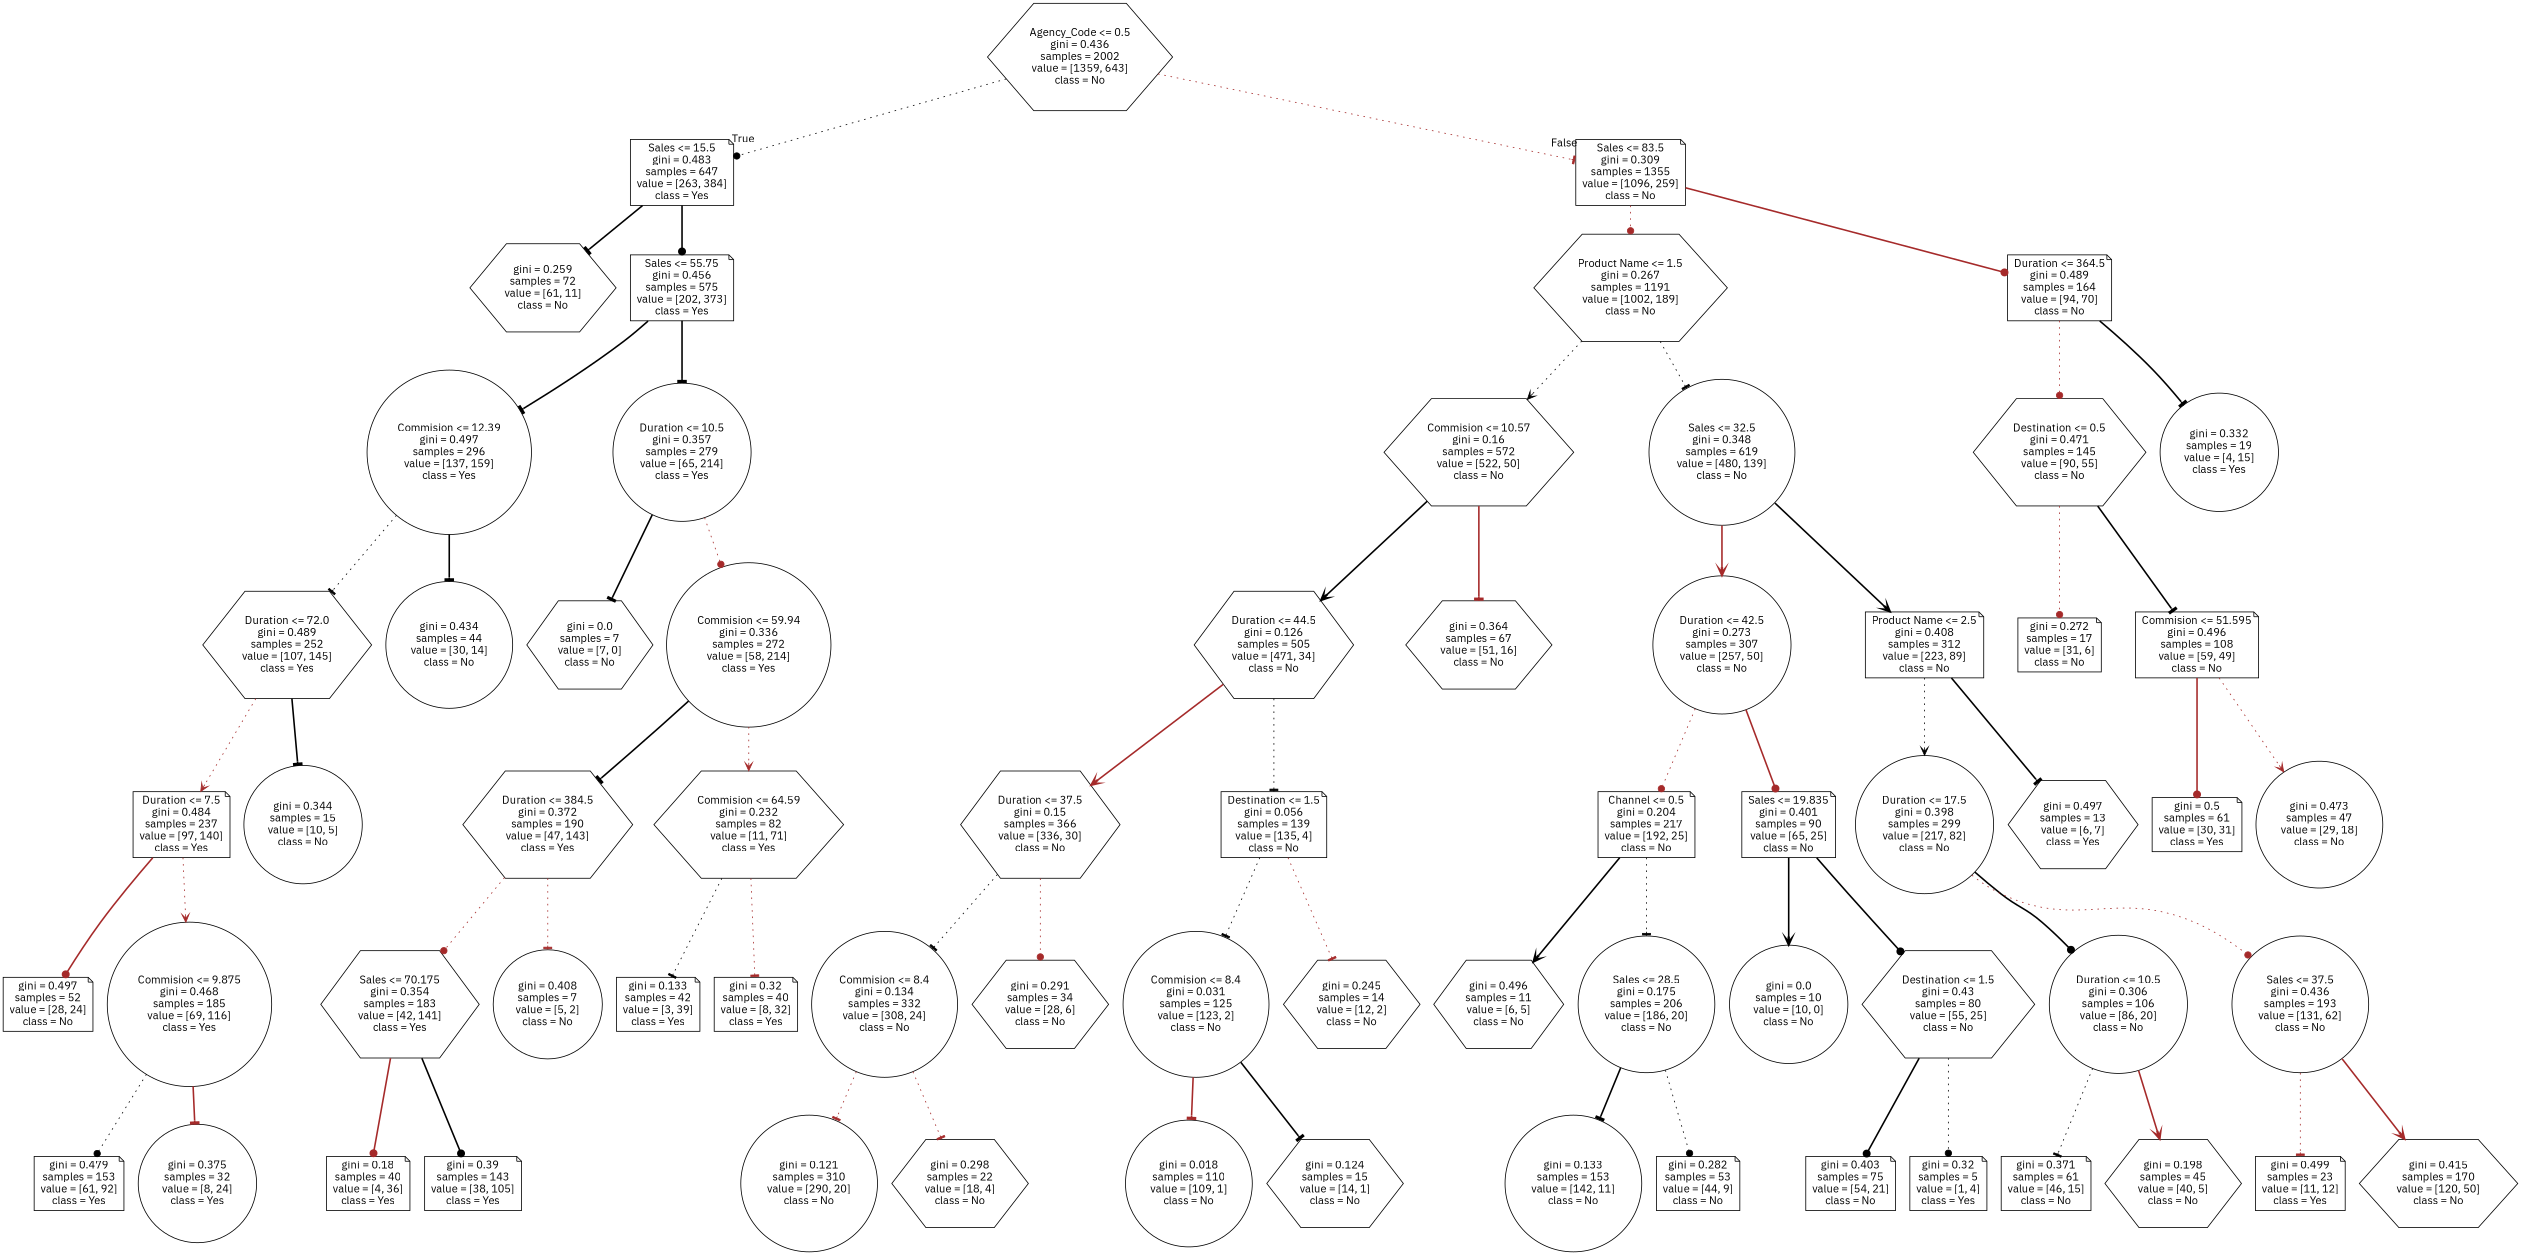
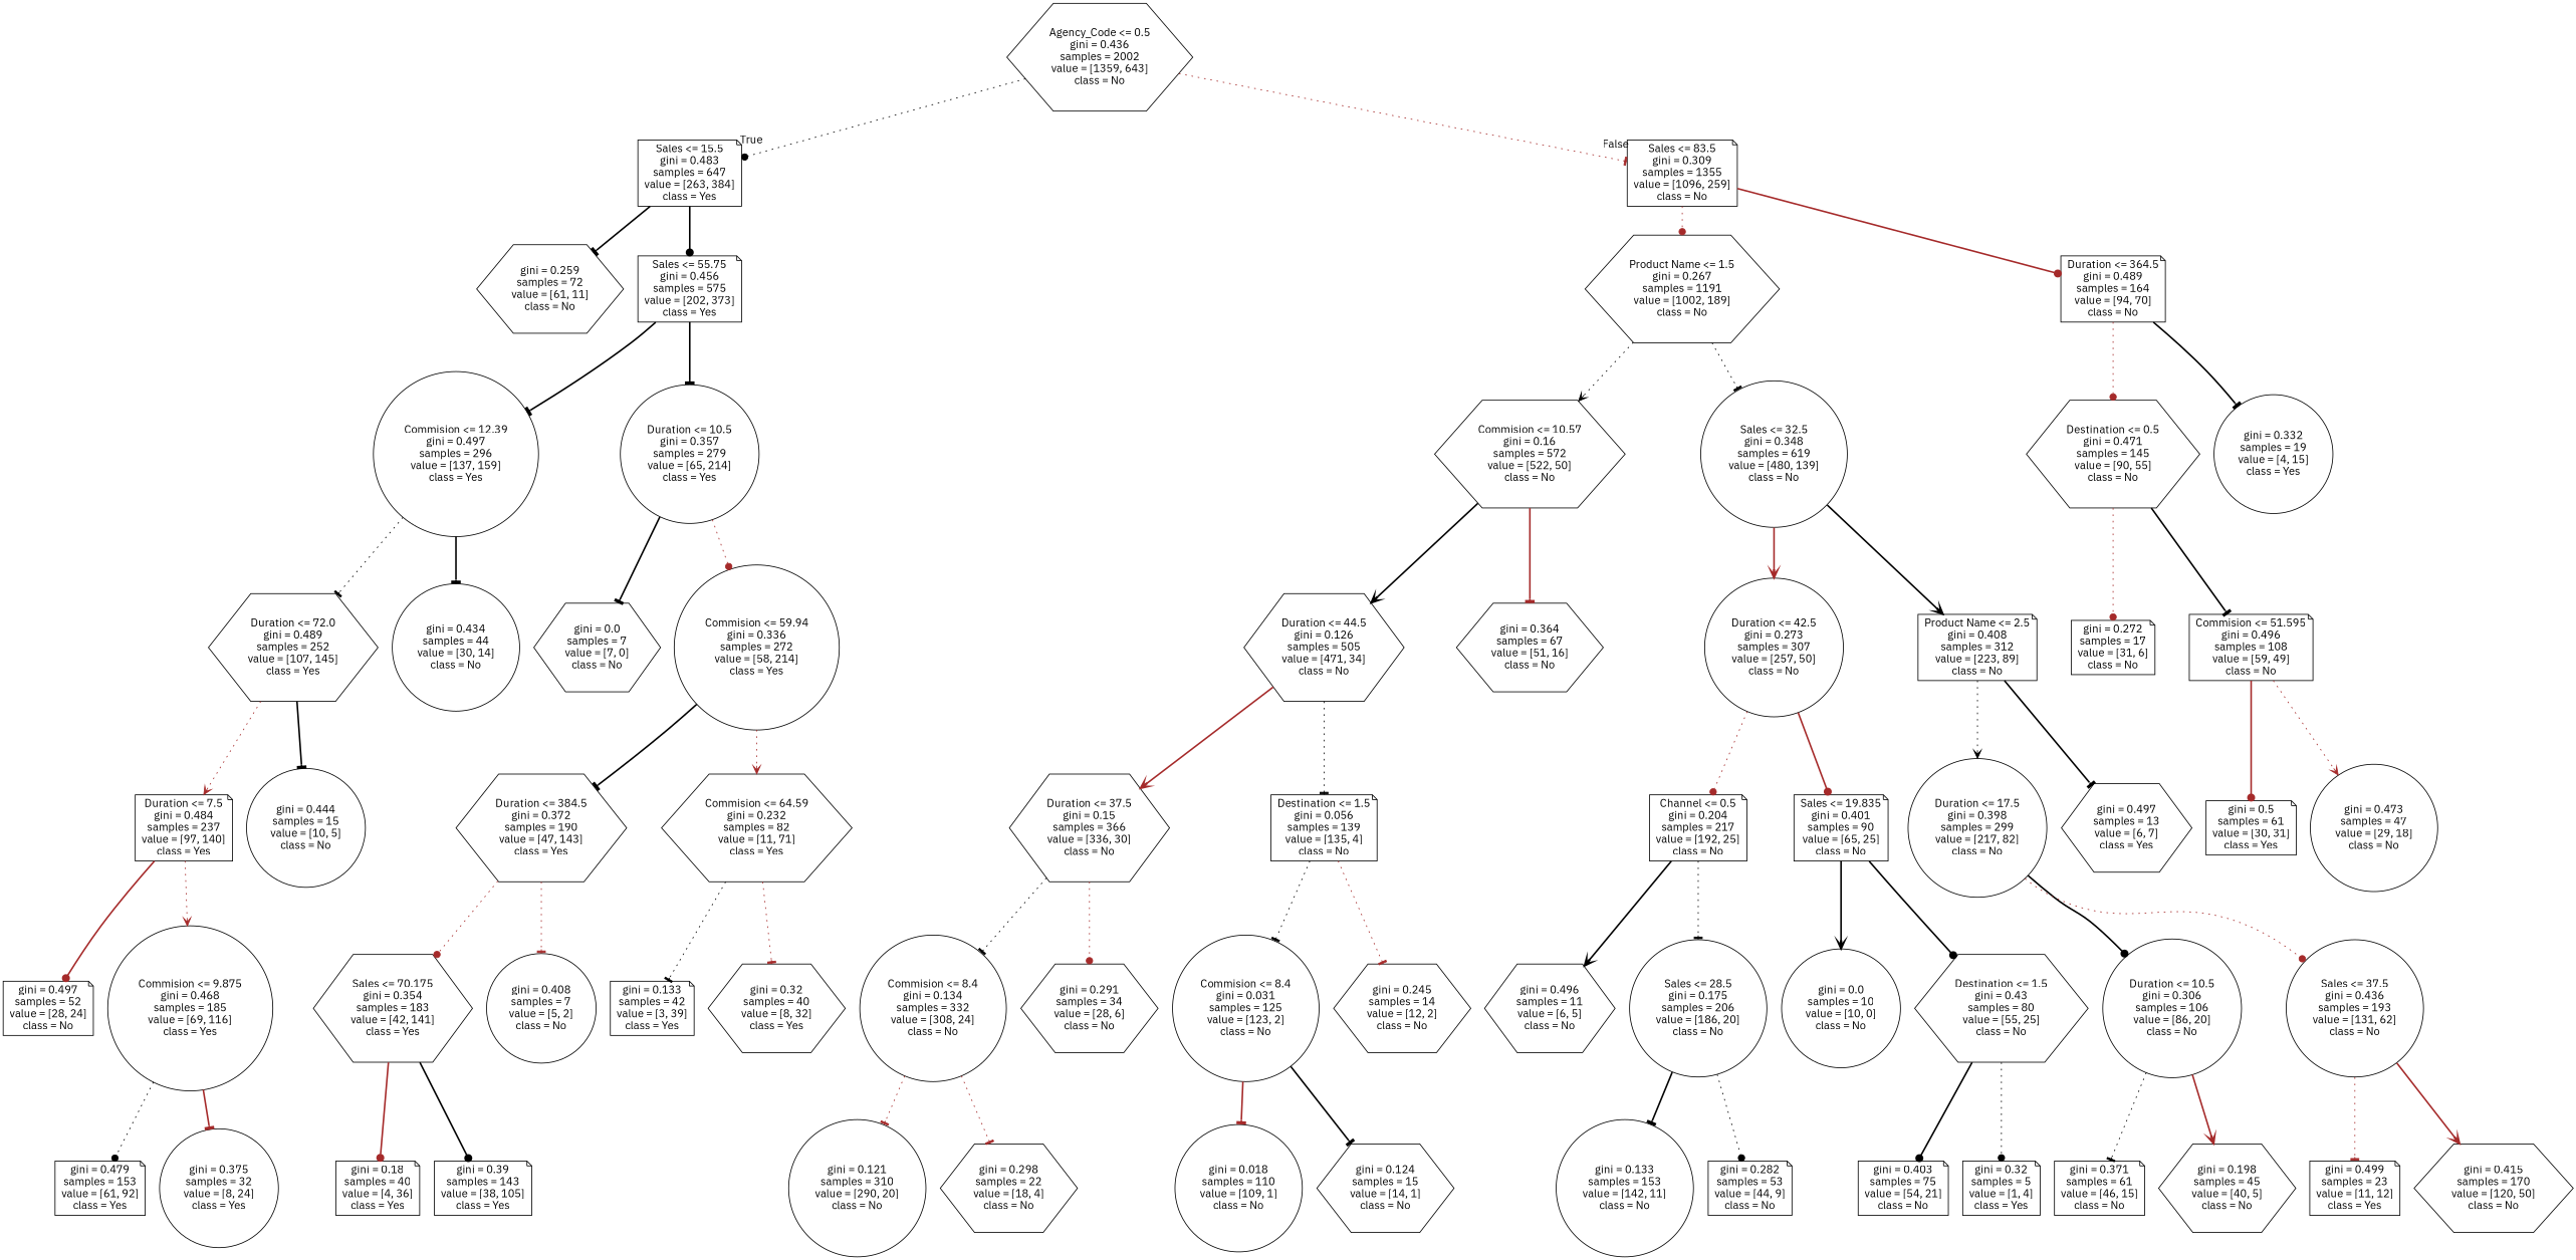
  digraph {
    fontname="IBM Plex Sans"
    node [fontname="IBM Plex Sans" shape=note]
    edge [arrowhead=tee color=black fontname="IBM Plex Sans" style=dotted]
    n1 [label="Agency_Code <= 0.5\ngini = 0.436\nsamples = 2002\nvalue = [1359, 643]\nclass = No" shape=hexagon]
    n2 [label="Sales <= 15.5\ngini = 0.483\nsamples = 647\nvalue = [263, 384]\nclass = Yes"]
    n3 [label="Sales <= 83.5\ngini = 0.309\nsamples = 1355\nvalue = [1096, 259]\nclass = No"]
    n4 [label="gini = 0.259\nsamples = 72\nvalue = [61, 11]\nclass = No" shape=hexagon]
    n5 [label="Sales <= 55.75\ngini = 0.456\nsamples = 575\nvalue = [202, 373]\nclass = Yes"]
    n6 [label="Product Name <= 1.5\ngini = 0.267\nsamples = 1191\nvalue = [1002, 189]\nclass = No" shape=hexagon]
    n7 [label="Duration <= 364.5\ngini = 0.489\nsamples = 164\nvalue = [94, 70]\nclass = No"]
    n8 [label="Commision <= 12.39\ngini = 0.497\nsamples = 296\nvalue = [137, 159]\nclass = Yes" shape=circle]
    n9 [label="Duration <= 10.5\ngini = 0.357\nsamples = 279\nvalue = [65, 214]\nclass = Yes" shape=circle]
    n10 [label="Duration <= 72.0\ngini = 0.489\nsamples = 252\nvalue = [107, 145]\nclass = Yes" shape=hexagon]
    n11 [label="gini = 0.434\nsamples = 44\nvalue = [30, 14]\nclass = No" shape=circle]
    n12 [label="gini = 0.0\nsamples = 7\nvalue = [7, 0]\nclass = No" shape=hexagon]
    n13 [label="Commision <= 59.94\ngini = 0.336\nsamples = 272\nvalue = [58, 214]\nclass = Yes" shape=circle]
    n14 [label="Duration <= 7.5\ngini = 0.484\nsamples = 237\nvalue = [97, 140]\nclass = Yes"]
-   n15 [label="gini = 0.344\nsamples = 15\nvalue = [10, 5]\nclass = No" shape=circle]
+   n15 [label="gini = 0.444\nsamples = 15\nvalue = [10, 5]\nclass = No" shape=circle]
    n16 [label="gini = 0.497\nsamples = 52\nvalue = [28, 24]\nclass = No"]
    n17 [label="Commision <= 9.875\ngini = 0.468\nsamples = 185\nvalue = [69, 116]\nclass = Yes" shape=circle]
    n18 [label="gini = 0.479\nsamples = 153\nvalue = [61, 92]\nclass = Yes"]
    n19 [label="gini = 0.375\nsamples = 32\nvalue = [8, 24]\nclass = Yes" shape=circle]
    n20 [label="Duration <= 384.5\ngini = 0.372\nsamples = 190\nvalue = [47, 143]\nclass = Yes" shape=hexagon]
    n21 [label="Commision <= 64.59\ngini = 0.232\nsamples = 82\nvalue = [11, 71]\nclass = Yes" shape=hexagon]
    n22 [label="Sales <= 70.175\ngini = 0.354\nsamples = 183\nvalue = [42, 141]\nclass = Yes" shape=hexagon]
    n23 [label="gini = 0.408\nsamples = 7\nvalue = [5, 2]\nclass = No" shape=circle]
    n24 [label="gini = 0.133\nsamples = 42\nvalue = [3, 39]\nclass = Yes"]
-   n25 [label="gini = 0.32\nsamples = 40\nvalue = [8, 32]\nclass = Yes"]
+   n25 [label="gini = 0.32\nsamples = 40\nvalue = [8, 32]\nclass = Yes" shape=hexagon]
    n26 [label="gini = 0.18\nsamples = 40\nvalue = [4, 36]\nclass = Yes"]
    n27 [label="gini = 0.39\nsamples = 143\nvalue = [38, 105]\nclass = Yes"]
    n28 [label="Commision <= 10.57\ngini = 0.16\nsamples = 572\nvalue = [522, 50]\nclass = No" shape=hexagon]
    n29 [label="Sales <= 32.5\ngini = 0.348\nsamples = 619\nvalue = [480, 139]\nclass = No" shape=circle]
    n30 [label="Destination <= 0.5\ngini = 0.471\nsamples = 145\nvalue = [90, 55]\nclass = No" shape=hexagon]
    n31 [label="gini = 0.332\nsamples = 19\nvalue = [4, 15]\nclass = Yes" shape=circle]
    n32 [label="Duration <= 44.5\ngini = 0.126\nsamples = 505\nvalue = [471, 34]\nclass = No" shape=hexagon]
    n33 [label="gini = 0.364\nsamples = 67\nvalue = [51, 16]\nclass = No" shape=hexagon]
    n34 [label="Duration <= 42.5\ngini = 0.273\nsamples = 307\nvalue = [257, 50]\nclass = No" shape=circle]
    n35 [label="Product Name <= 2.5\ngini = 0.408\nsamples = 312\nvalue = [223, 89]\nclass = No"]
    n36 [label="Duration <= 37.5\ngini = 0.15\nsamples = 366\nvalue = [336, 30]\nclass = No" shape=hexagon]
    n37 [label="Destination <= 1.5\ngini = 0.056\nsamples = 139\nvalue = [135, 4]\nclass = No"]
    n38 [label="Commision <= 8.4\ngini = 0.134\nsamples = 332\nvalue = [308, 24]\nclass = No" shape=circle]
    n39 [label="gini = 0.291\nsamples = 34\nvalue = [28, 6]\nclass = No" shape=hexagon]
    n40 [label="Commision <= 8.4\ngini = 0.031\nsamples = 125\nvalue = [123, 2]\nclass = No" shape=circle]
    n41 [label="gini = 0.245\nsamples = 14\nvalue = [12, 2]\nclass = No" shape=hexagon]
    n42 [label="gini = 0.121\nsamples = 310\nvalue = [290, 20]\nclass = No" shape=circle]
    n43 [label="gini = 0.298\nsamples = 22\nvalue = [18, 4]\nclass = No" shape=hexagon]
    n44 [label="gini = 0.018\nsamples = 110\nvalue = [109, 1]\nclass = No" shape=circle]
    n45 [label="gini = 0.124\nsamples = 15\nvalue = [14, 1]\nclass = No" shape=hexagon]
    n46 [label="Channel <= 0.5\ngini = 0.204\nsamples = 217\nvalue = [192, 25]\nclass = No"]
    n47 [label="Sales <= 19.835\ngini = 0.401\nsamples = 90\nvalue = [65, 25]\nclass = No"]
    n48 [label="Duration <= 17.5\ngini = 0.398\nsamples = 299\nvalue = [217, 82]\nclass = No" shape=circle]
    n49 [label="gini = 0.497\nsamples = 13\nvalue = [6, 7]\nclass = Yes" shape=hexagon]
    n50 [label="gini = 0.496\nsamples = 11\nvalue = [6, 5]\nclass = No" shape=hexagon]
    n51 [label="Sales <= 28.5\ngini = 0.175\nsamples = 206\nvalue = [186, 20]\nclass = No" shape=circle]
    n52 [label="gini = 0.0\nsamples = 10\nvalue = [10, 0]\nclass = No" shape=circle]
    n53 [label="Destination <= 1.5\ngini = 0.43\nsamples = 80\nvalue = [55, 25]\nclass = No" shape=hexagon]
    n54 [label="gini = 0.133\nsamples = 153\nvalue = [142, 11]\nclass = No" shape=circle]
    n55 [label="gini = 0.282\nsamples = 53\nvalue = [44, 9]\nclass = No"]
    n56 [label="gini = 0.403\nsamples = 75\nvalue = [54, 21]\nclass = No"]
    n57 [label="gini = 0.32\nsamples = 5\nvalue = [1, 4]\nclass = Yes"]
    n58 [label="Duration <= 10.5\ngini = 0.306\nsamples = 106\nvalue = [86, 20]\nclass = No" shape=circle]
    n59 [label="Sales <= 37.5\ngini = 0.436\nsamples = 193\nvalue = [131, 62]\nclass = No" shape=circle]
    n60 [label="gini = 0.371\nsamples = 61\nvalue = [46, 15]\nclass = No"]
    n61 [label="gini = 0.198\nsamples = 45\nvalue = [40, 5]\nclass = No" shape=hexagon]
    n62 [label="gini = 0.499\nsamples = 23\nvalue = [11, 12]\nclass = Yes"]
    n63 [label="gini = 0.415\nsamples = 170\nvalue = [120, 50]\nclass = No" shape=hexagon]
    n64 [label="gini = 0.272\nsamples = 17\nvalue = [31, 6]\nclass = No"]
    n65 [label="Commision <= 51.595\ngini = 0.496\nsamples = 108\nvalue = [59, 49]\nclass = No"]
    n66 [label="gini = 0.5\nsamples = 61\nvalue = [30, 31]\nclass = Yes"]
    n67 [label="gini = 0.473\nsamples = 47\nvalue = [29, 18]\nclass = No" shape=circle]
    n1 -> n2 [arrowhead=dot headlabel=True labelangle=45 labeldistance=2.5]
    n1 -> n3 [color=brown headlabel=False labelangle=-45 labeldistance=2.5]
    n2 -> n4 [style=bold]
    n2 -> n5 [arrowhead=dot style=bold]
    n3 -> n6 [arrowhead=dot color=brown]
    n3 -> n7 [arrowhead=dot color=brown style=bold]
    n5 -> n8 [style=bold]
    n5 -> n9 [style=bold]
    n6 -> n28 [arrowhead=vee]
    n6 -> n29
    n7 -> n30 [arrowhead=dot color=brown]
    n7 -> n31 [style=bold]
    n8 -> n10
    n8 -> n11 [style=bold]
    n9 -> n12 [style=bold]
    n9 -> n13 [arrowhead=dot color=brown]
    n10 -> n14 [arrowhead=vee color=brown]
    n10 -> n15 [style=bold]
    n13 -> n20 [style=bold]
    n13 -> n21 [arrowhead=vee color=brown]
    n14 -> n16 [arrowhead=dot color=brown style=bold]
    n14 -> n17 [arrowhead=vee color=brown]
    n17 -> n18 [arrowhead=dot]
    n17 -> n19 [color=brown style=bold]
    n20 -> n22 [arrowhead=dot color=brown]
    n20 -> n23 [color=brown]
    n21 -> n24
    n21 -> n25 [color=brown]
    n22 -> n26 [arrowhead=dot color=brown style=bold]
    n22 -> n27 [arrowhead=dot style=bold]
    n28 -> n32 [arrowhead=vee style=bold]
    n28 -> n33 [color=brown style=bold]
    n29 -> n34 [arrowhead=vee color=brown style=bold]
    n29 -> n35 [arrowhead=vee style=bold]
    n30 -> n64 [arrowhead=dot color=brown]
    n30 -> n65 [style=bold]
    n32 -> n36 [arrowhead=vee color=brown style=bold]
    n32 -> n37
    n34 -> n46 [arrowhead=dot color=brown]
    n34 -> n47 [arrowhead=dot color=brown style=bold]
    n35 -> n48 [arrowhead=vee]
    n35 -> n49 [style=bold]
    n36 -> n38
    n36 -> n39 [arrowhead=dot color=brown]
    n37 -> n40
    n37 -> n41 [color=brown]
    n38 -> n42 [color=brown]
    n38 -> n43 [color=brown]
    n40 -> n44 [color=brown style=bold]
    n40 -> n45 [style=bold]
    n46 -> n50 [arrowhead=vee style=bold]
    n46 -> n51
    n47 -> n52 [arrowhead=vee style=bold]
    n47 -> n53 [arrowhead=dot style=bold]
    n48 -> n58 [arrowhead=dot style=bold]
    n48 -> n59 [arrowhead=dot color=brown]
    n51 -> n54 [style=bold]
    n51 -> n55 [arrowhead=dot]
    n53 -> n56 [arrowhead=dot style=bold]
    n53 -> n57 [arrowhead=dot]
    n58 -> n60
    n58 -> n61 [arrowhead=vee color=brown style=bold]
    n59 -> n62 [color=brown]
    n59 -> n63 [arrowhead=vee color=brown style=bold]
    n65 -> n66 [arrowhead=dot color=brown style=bold]
    n65 -> n67 [arrowhead=vee color=brown]
  }
